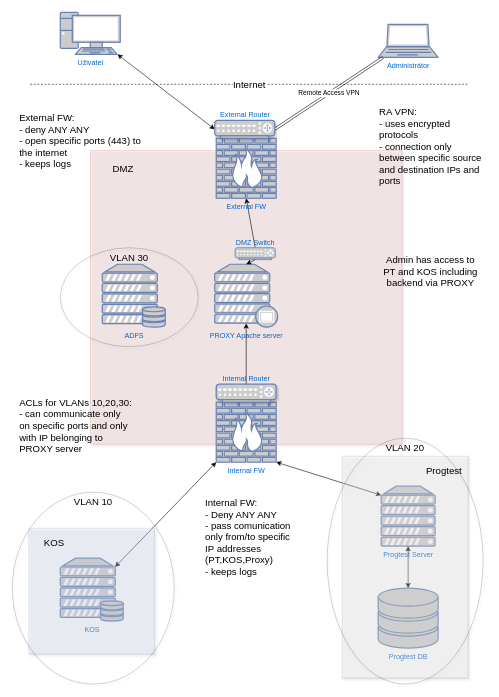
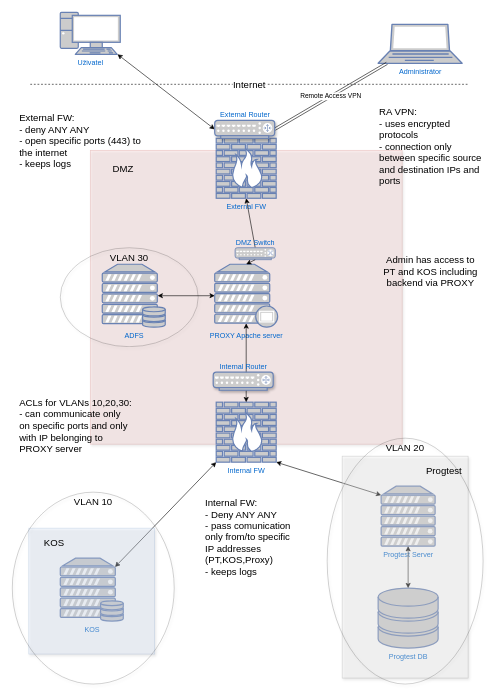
  <mxCell id="0" />
  <mxCell id="1" parent="0" />
  <mxCell id="2" value="" style="rounded=0;whiteSpace=wrap;html=1;fillColor=#f8cecc;strokeColor=#b85450;opacity=30;shadow=1;align=center;" parent="1" vertex="1"><mxGeometry x="150" y="250" width="520" height="490" as="geometry" /></mxCell>
  <mxCell id="3" value="Uživatel" style="fontColor=#0066CC;verticalAlign=top;verticalLabelPosition=bottom;labelPosition=center;align=center;html=1;outlineConnect=0;fillColor=#CCCCCC;strokeColor=#6881B3;gradientColor=none;gradientDirection=north;strokeWidth=2;shape=mxgraph.networks.pc;" parent="1" vertex="1"><mxGeometry x="100" y="20" width="100" height="70" as="geometry" /></mxCell>
  <mxCell id="4" value="PROXY Apache server" style="fontColor=#0066CC;verticalAlign=top;verticalLabelPosition=bottom;labelPosition=center;align=center;html=1;outlineConnect=0;fillColor=#CCCCCC;strokeColor=#6881B3;gradientColor=none;gradientDirection=north;strokeWidth=2;shape=mxgraph.networks.proxy_server;" parent="1" vertex="1"><mxGeometry x="357.5" y="440" width="105" height="105" as="geometry" /></mxCell>
  <mxCell id="5" value="KOS" style="fontColor=#0066CC;verticalAlign=top;verticalLabelPosition=bottom;labelPosition=center;align=center;html=1;outlineConnect=0;fillColor=#CCCCCC;strokeColor=#6881B3;gradientColor=none;gradientDirection=north;strokeWidth=2;shape=mxgraph.networks.server_storage;" parent="1" vertex="1"><mxGeometry x="100" y="930" width="105" height="105" as="geometry" /></mxCell>
  <mxCell id="6" value="Progtest Server" style="fontColor=#0066CC;verticalAlign=top;verticalLabelPosition=bottom;labelPosition=center;align=center;html=1;outlineConnect=0;fillColor=#CCCCCC;strokeColor=#6881B3;gradientColor=none;gradientDirection=north;strokeWidth=2;shape=mxgraph.networks.server;" parent="1" vertex="1"><mxGeometry x="635" y="810" width="90" height="100" as="geometry" /></mxCell>
  <mxCell id="7" value="Progtest DB" style="fontColor=#0066CC;verticalAlign=top;verticalLabelPosition=bottom;labelPosition=center;align=center;html=1;outlineConnect=0;fillColor=#CCCCCC;strokeColor=#6881B3;gradientColor=none;gradientDirection=north;strokeWidth=2;shape=mxgraph.networks.storage;" parent="1" vertex="1"><mxGeometry x="630" y="980" width="100" height="100" as="geometry" /></mxCell>
  <mxCell id="8" value="ADFS" style="fontColor=#0066CC;verticalAlign=top;verticalLabelPosition=bottom;labelPosition=center;align=center;html=1;outlineConnect=0;fillColor=#CCCCCC;strokeColor=#6881B3;gradientColor=none;gradientDirection=north;strokeWidth=2;shape=mxgraph.networks.server_storage;" parent="1" vertex="1"><mxGeometry x="170" y="440" width="105" height="105" as="geometry" /></mxCell>
- <mxCell id="9" value="Administrátor" style="fontColor=#0066CC;verticalAlign=top;verticalLabelPosition=bottom;labelPosition=center;align=center;html=1;outlineConnect=0;fillColor=#CCCCCC;strokeColor=#6881B3;gradientColor=none;gradientDirection=north;strokeWidth=2;shape=mxgraph.networks.laptop;" parent="1" vertex="1"><mxGeometry x="630" y="40" width="100" height="55" as="geometry" /></mxCell>
+ <mxCell id="9" value="Administrátor" style="fontColor=#0066CC;verticalAlign=top;verticalLabelPosition=bottom;labelPosition=center;align=center;html=1;outlineConnect=0;fillColor=#CCCCCC;strokeColor=#6881B3;gradientColor=none;gradientDirection=north;strokeWidth=2;shape=mxgraph.networks.laptop;" parent="1" vertex="1"><mxGeometry x="630" y="40" width="140" height="65" as="geometry" /></mxCell>
  <mxCell id="10" value="Remote Access VPN" style="shape=link;html=1;rounded=0;exitX=1;exitY=0.5;exitDx=0;exitDy=0;exitPerimeter=0;" parent="1" source="33" target="9" edge="1"><mxGeometry width="100" relative="1" as="geometry"><mxPoint x="560" y="220" as="sourcePoint" /><mxPoint x="410" y="140" as="targetPoint" /></mxGeometry></mxCell>
  <mxCell id="11" value="" style="endArrow=classic;startArrow=classic;html=1;rounded=0;exitX=0;exitY=0.5;exitDx=0;exitDy=0;exitPerimeter=0;" parent="1" source="33" target="3" edge="1"><mxGeometry width="50" height="50" relative="1" as="geometry"><mxPoint x="330" y="240" as="sourcePoint" /><mxPoint x="290" y="190" as="targetPoint" /></mxGeometry></mxCell>
+ <mxCell id="12" value="" style="endArrow=classic;startArrow=classic;html=1;rounded=0;entryX=0;entryY=0.5;entryDx=0;entryDy=0;entryPerimeter=0;exitX=0.88;exitY=0.5;exitDx=0;exitDy=0;exitPerimeter=0;" parent="1" source="8" target="4" edge="1"><mxGeometry width="50" height="50" relative="1" as="geometry"><mxPoint x="235" y="530" as="sourcePoint" /><mxPoint x="285" y="480" as="targetPoint" /></mxGeometry></mxCell>
  <mxCell id="13" value="" style="endArrow=classic;startArrow=classic;html=1;rounded=0;exitX=0.87;exitY=0.14;exitDx=0;exitDy=0;exitPerimeter=0;entryX=0;entryY=1;entryDx=0;entryDy=0;entryPerimeter=0;" parent="1" source="5" target="16" edge="1"><mxGeometry width="50" height="50" relative="1" as="geometry"><mxPoint x="260" y="610" as="sourcePoint" /><mxPoint x="310" y="560" as="targetPoint" /></mxGeometry></mxCell>
  <mxCell id="14" value="" style="endArrow=classic;startArrow=classic;html=1;rounded=0;exitX=1;exitY=1;exitDx=0;exitDy=0;exitPerimeter=0;entryX=0;entryY=0.15;entryDx=0;entryDy=0;entryPerimeter=0;" parent="1" source="16" target="6" edge="1"><mxGeometry width="50" height="50" relative="1" as="geometry"><mxPoint x="540" y="600" as="sourcePoint" /><mxPoint x="590" y="550" as="targetPoint" /></mxGeometry></mxCell>
  <mxCell id="15" value="" style="endArrow=classic;startArrow=classic;html=1;rounded=0;entryX=0.5;entryY=1;entryDx=0;entryDy=0;entryPerimeter=0;exitX=0.5;exitY=0;exitDx=0;exitDy=0;exitPerimeter=0;" parent="1" source="7" target="6" edge="1"><mxGeometry width="50" height="50" relative="1" as="geometry"><mxPoint x="635" y="970" as="sourcePoint" /><mxPoint x="685" y="920" as="targetPoint" /></mxGeometry></mxCell>
  <mxCell id="16" value="Internal FW" style="fontColor=#0066CC;verticalAlign=top;verticalLabelPosition=bottom;labelPosition=center;align=center;html=1;outlineConnect=0;fillColor=#CCCCCC;strokeColor=#6881B3;gradientColor=none;gradientDirection=north;strokeWidth=2;shape=mxgraph.networks.firewall;" parent="1" vertex="1"><mxGeometry x="360" y="670" width="100" height="100" as="geometry" /></mxCell>
  <mxCell id="17" value="External FW" style="fontColor=#0066CC;verticalAlign=top;verticalLabelPosition=bottom;labelPosition=center;align=center;html=1;outlineConnect=0;fillColor=#CCCCCC;strokeColor=#6881B3;gradientColor=none;gradientDirection=north;strokeWidth=2;shape=mxgraph.networks.firewall;" parent="1" vertex="1"><mxGeometry x="360" y="230" width="100" height="100" as="geometry" /></mxCell>
  <mxCell id="18" value="" style="endArrow=classic;startArrow=none;html=1;rounded=0;entryX=0.5;entryY=1;entryDx=0;entryDy=0;entryPerimeter=0;exitX=0.5;exitY=0;exitDx=0;exitDy=0;exitPerimeter=0;" parent="1" source="36" target="17" edge="1"><mxGeometry width="50" height="50" relative="1" as="geometry"><mxPoint x="540" y="390" as="sourcePoint" /><mxPoint x="240" y="380" as="targetPoint" /></mxGeometry></mxCell>
  <mxCell id="19" value="" style="endArrow=classic;startArrow=classic;html=1;rounded=0;entryX=0.5;entryY=0.94;entryDx=0;entryDy=0;entryPerimeter=0;exitX=0.5;exitY=0;exitDx=0;exitDy=0;exitPerimeter=0;" parent="1" source="16" target="4" edge="1"><mxGeometry width="50" height="50" relative="1" as="geometry"><mxPoint x="240" y="630" as="sourcePoint" /><mxPoint x="290" y="580" as="targetPoint" /></mxGeometry></mxCell>
  <mxCell id="20" value="Internet" style="endArrow=none;dashed=1;html=1;rounded=0;fontSize=16;" parent="1" edge="1"><mxGeometry width="50" height="50" relative="1" as="geometry"><mxPoint x="50" y="140" as="sourcePoint" /><mxPoint x="780" y="140" as="targetPoint" /><Array as="points"><mxPoint x="410" y="140" /></Array></mxGeometry></mxCell>
  <mxCell id="21" value="DMZ" style="text;html=1;strokeColor=none;fillColor=none;align=center;verticalAlign=middle;whiteSpace=wrap;rounded=0;shadow=1;opacity=30;fontSize=16;" parent="1" vertex="1"><mxGeometry x="160" y="255" width="90" height="50" as="geometry" /></mxCell>
  <mxCell id="22" value="" style="rounded=0;whiteSpace=wrap;html=1;shadow=1;fontSize=16;fillColor=#dae8fc;opacity=30;strokeColor=#6c8ebf;" parent="1" vertex="1"><mxGeometry x="47.5" y="880" width="210" height="210" as="geometry" /></mxCell>
  <mxCell id="23" value="KOS" style="text;html=1;strokeColor=none;fillColor=none;align=center;verticalAlign=middle;whiteSpace=wrap;rounded=0;shadow=1;fontSize=16;opacity=30;" parent="1" vertex="1"><mxGeometry x="60" y="890" width="60" height="30" as="geometry" /></mxCell>
  <mxCell id="24" value="" style="rounded=0;whiteSpace=wrap;html=1;shadow=1;fontSize=16;fillColor=#f5f5f5;opacity=30;fontColor=#333333;strokeColor=#666666;" parent="1" vertex="1"><mxGeometry x="570" y="760" width="210" height="370" as="geometry" /></mxCell>
  <mxCell id="25" value="Progtest" style="text;html=1;strokeColor=none;fillColor=none;align=center;verticalAlign=middle;whiteSpace=wrap;rounded=0;shadow=1;fontSize=16;opacity=30;" parent="1" vertex="1"><mxGeometry x="710" y="770" width="60" height="30" as="geometry" /></mxCell>
  <mxCell id="26" value="External FW:&lt;br&gt;- deny ANY ANY&lt;br&gt;- open specific ports (443) to the internet&lt;br&gt;- keeps logs" style="text;html=1;strokeColor=none;fillColor=none;align=left;verticalAlign=top;whiteSpace=wrap;rounded=0;shadow=1;fontSize=16;opacity=30;" parent="1" vertex="1"><mxGeometry x="30" y="180" width="210" height="290" as="geometry" /></mxCell>
  <mxCell id="27" value="RA VPN:&lt;br&gt;- uses encrypted protocols&lt;br&gt;- connection only between specific source and destination IPs and ports" style="text;html=1;strokeColor=none;fillColor=none;align=left;verticalAlign=top;whiteSpace=wrap;rounded=0;shadow=1;fontSize=16;opacity=30;" parent="1" vertex="1"><mxGeometry x="630" y="170" width="180" height="270" as="geometry" /></mxCell>
  <mxCell id="28" value="VLAN 10" style="ellipse;whiteSpace=wrap;html=1;shadow=1;fontSize=16;fillColor=none;opacity=30;verticalAlign=top;" parent="1" vertex="1"><mxGeometry x="20" y="820" width="270" height="320" as="geometry" /></mxCell>
  <mxCell id="29" value="VLAN 20" style="ellipse;whiteSpace=wrap;html=1;shadow=1;fontSize=16;fillColor=none;opacity=30;verticalAlign=top;movable=1;resizable=1;rotatable=1;deletable=1;editable=1;connectable=1;" parent="1" vertex="1"><mxGeometry x="545" y="730" width="260" height="410" as="geometry" /></mxCell>
  <mxCell id="30" value="ACLs for VLANs 10,20,30:&lt;br&gt;- can communicate only on specific ports and only with IP belonging to PROXY server" style="text;html=1;strokeColor=none;fillColor=none;align=left;verticalAlign=bottom;whiteSpace=wrap;rounded=0;shadow=1;fontSize=16;opacity=30;" parent="1" vertex="1"><mxGeometry x="30" y="650" width="190" height="110" as="geometry" /></mxCell>
  <mxCell id="31" value="VLAN 30" style="ellipse;whiteSpace=wrap;html=1;shadow=1;fontSize=16;fillColor=none;opacity=30;align=center;verticalAlign=top;" parent="1" vertex="1"><mxGeometry x="100" y="412.5" width="230" height="165" as="geometry" /></mxCell>
  <mxCell id="32" value="&lt;div style=&quot;&quot;&gt;&lt;span style=&quot;background-color: initial;&quot;&gt;Internal FW:&lt;/span&gt;&lt;/div&gt;- Deny ANY ANY&lt;br&gt;- pass comunication only from/to specific IP addresses (PT,KOS,Proxy)&lt;br&gt;- keeps logs" style="text;html=1;strokeColor=none;fillColor=none;align=left;verticalAlign=middle;whiteSpace=wrap;rounded=0;shadow=1;fontSize=16;opacity=30;" parent="1" vertex="1"><mxGeometry x="340" y="820" width="150" height="150" as="geometry" /></mxCell>
  <mxCell id="33" value="&lt;font style=&quot;font-size: 12px;&quot;&gt;External Router&lt;/font&gt;" style="fontColor=#0066CC;verticalAlign=bottom;verticalLabelPosition=top;labelPosition=center;align=center;html=1;outlineConnect=0;fillColor=#CCCCCC;strokeColor=#6881B3;gradientColor=none;gradientDirection=north;strokeWidth=2;shape=mxgraph.networks.router;shadow=1;fontSize=12;horizontal=1;" parent="1" vertex="1"><mxGeometry x="357.5" y="200" width="100" height="30" as="geometry" /></mxCell>
- <mxCell id="34" value="Internal Router" style="fontColor=#0066CC;verticalAlign=bottom;verticalLabelPosition=top;labelPosition=center;align=center;html=1;outlineConnect=0;fillColor=#CCCCCC;strokeColor=#6881B3;gradientColor=none;gradientDirection=north;strokeWidth=2;shape=mxgraph.networks.router;shadow=1;fontSize=12;" parent="1" vertex="1"><mxGeometry x="360" y="640" width="100" height="30" as="geometry" /></mxCell>
+ <mxCell id="34" value="Internal Router" style="fontColor=#0066CC;verticalAlign=bottom;verticalLabelPosition=top;labelPosition=center;align=center;html=1;outlineConnect=0;fillColor=#CCCCCC;strokeColor=#6881B3;gradientColor=none;gradientDirection=north;strokeWidth=2;shape=mxgraph.networks.router;shadow=1;fontSize=12;" parent="1" vertex="1"><mxGeometry x="355" y="620" width="100" height="30" as="geometry" /></mxCell>
  <mxCell id="35" value="Admin has access to PT and KOS including backend via PROXY" style="text;html=1;strokeColor=none;fillColor=none;align=center;verticalAlign=middle;whiteSpace=wrap;rounded=0;fontSize=16;" vertex="1" parent="1"><mxGeometry x="635" y="383" width="165" height="137" as="geometry" /></mxCell>
  <mxCell id="36" value="DMZ Switch" style="fontColor=#0066CC;verticalAlign=bottom;verticalLabelPosition=top;labelPosition=center;align=center;html=1;outlineConnect=0;fillColor=#CCCCCC;strokeColor=#6881B3;gradientColor=none;gradientDirection=north;strokeWidth=2;shape=mxgraph.networks.switch;fontSize=12;" vertex="1" parent="1"><mxGeometry x="391.5" y="412.5" width="67" height="20" as="geometry" /></mxCell>
  <mxCell id="37" value="" style="endArrow=none;startArrow=classic;html=1;rounded=0;entryX=0.5;entryY=1;entryDx=0;entryDy=0;entryPerimeter=0;exitX=0.5;exitY=0;exitDx=0;exitDy=0;exitPerimeter=0;" edge="1" parent="1" source="4" target="36"><mxGeometry width="50" height="50" relative="1" as="geometry"><mxPoint x="410" y="440" as="sourcePoint" /><mxPoint x="410" y="330" as="targetPoint" /></mxGeometry></mxCell>
